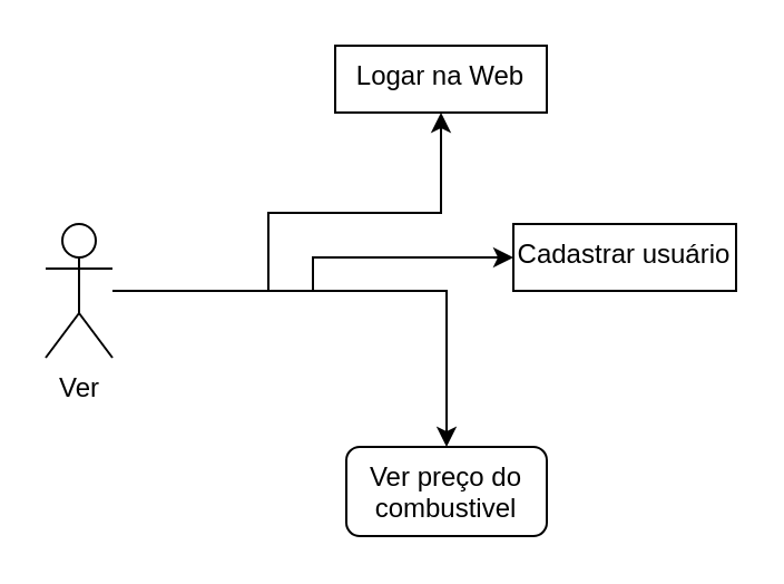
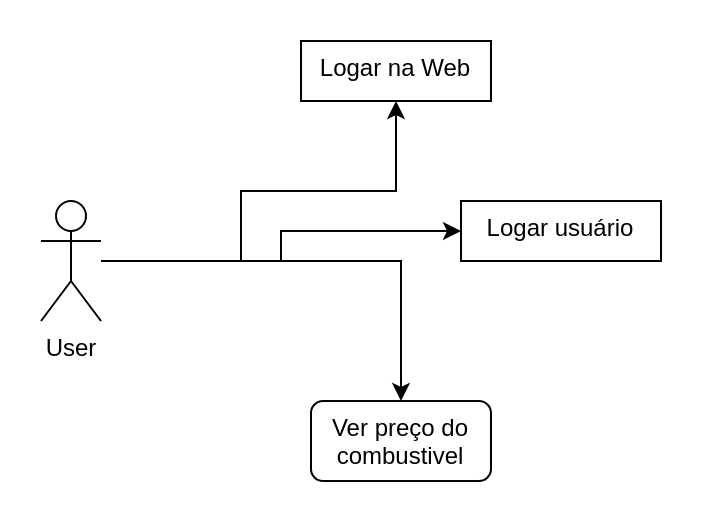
  <mxCell id="0" />
  <mxCell id="1" parent="0" />
  <mxCell id="2" value="" style="edgeStyle=orthogonalEdgeStyle;rounded=0;orthogonalLoop=1;jettySize=auto;html=1;" parent="1" source="5" target="6" edge="1"><mxGeometry relative="1" as="geometry"><Array as="points"><mxPoint x="120" y="130" /><mxPoint x="120" y="95" /></Array></mxGeometry></mxCell>
  <mxCell id="3" value="" style="edgeStyle=orthogonalEdgeStyle;rounded=0;orthogonalLoop=1;jettySize=auto;html=1;" parent="1" source="5" target="7" edge="1"><mxGeometry relative="1" as="geometry" /></mxCell>
  <mxCell id="4" value="" style="edgeStyle=orthogonalEdgeStyle;rounded=0;orthogonalLoop=1;jettySize=auto;html=1;" edge="1" parent="1" source="5" target="8"><mxGeometry relative="1" as="geometry" /></mxCell>
- <mxCell id="5" value="Ver" style="shape=umlActor;verticalLabelPosition=bottom;verticalAlign=top;html=1;" parent="1" vertex="1"><mxGeometry x="20" y="100" width="30" height="60" as="geometry" /></mxCell>
+ <mxCell id="5" value="User" style="shape=umlActor;verticalLabelPosition=bottom;verticalAlign=top;html=1;" parent="1" vertex="1"><mxGeometry x="20" y="100" width="30" height="60" as="geometry" /></mxCell>
  <mxCell id="6" value="Logar na Web" style="whiteSpace=wrap;html=1;verticalAlign=top;" parent="1" vertex="1"><mxGeometry x="150" y="20" width="95" height="30" as="geometry" /></mxCell>
  <mxCell id="7" value="Ver preço do combustivel" style="whiteSpace=wrap;html=1;verticalAlign=top;rounded=1;" parent="1" vertex="1"><mxGeometry x="155" y="200" width="90" height="40" as="geometry" /></mxCell>
- <mxCell id="8" value="Cadastrar usuário" style="whiteSpace=wrap;html=1;verticalAlign=top;" vertex="1" parent="1"><mxGeometry x="230" y="100" width="100" height="30" as="geometry" /></mxCell>
+ <mxCell id="8" value="Logar usuário" style="whiteSpace=wrap;html=1;verticalAlign=top;" vertex="1" parent="1"><mxGeometry x="230" y="100" width="100" height="30" as="geometry" /></mxCell>
